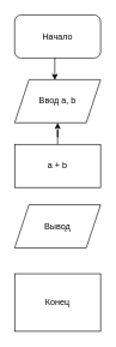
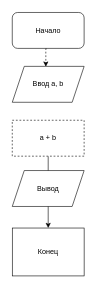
  <mxCell id="0" />
  <mxCell id="1" parent="0" />
  <mxCell id="2" value="Начало" style="rounded=1;whiteSpace=wrap;html=1;" vertex="1" parent="1"><mxGeometry x="20" y="20" width="120" height="60" as="geometry" /></mxCell>
- <mxCell id="3" value="" style="edgeStyle=orthogonalEdgeStyle;rounded=0;orthogonalLoop=1;jettySize=auto;html=1;exitX=0.475;exitY=1.009;exitDx=0;exitDy=0;exitPerimeter=0;entryX=0.467;entryY=0.009;entryDx=0;entryDy=0;entryPerimeter=0;" edge="1" parent="1" source="2" target="4"><mxGeometry relative="1" as="geometry" /></mxCell>
+ <mxCell id="3" value="" style="edgeStyle=orthogonalEdgeStyle;rounded=0;orthogonalLoop=1;jettySize=auto;html=1;exitX=0.475;exitY=1.009;exitDx=0;exitDy=0;exitPerimeter=0;entryX=0.467;entryY=0.009;entryDx=0;entryDy=0;entryPerimeter=0;dashed=1;" edge="1" parent="1" source="2" target="4"><mxGeometry relative="1" as="geometry" /></mxCell>
  <mxCell id="4" value="Ввод a, b" style="shape=parallelogram;perimeter=parallelogramPerimeter;whiteSpace=wrap;html=1;fixedSize=1;" vertex="1" parent="1"><mxGeometry x="20" y="110" width="120" height="60" as="geometry" /></mxCell>
- <mxCell id="5" value="" style="edgeStyle=orthogonalEdgeStyle;rounded=0;orthogonalLoop=1;jettySize=auto;html=1;" edge="1" parent="1" source="6" target="4"><mxGeometry relative="1" as="geometry" /></mxCell>
- <mxCell id="6" value="a + b" style="rounded=0;whiteSpace=wrap;html=1;" vertex="1" parent="1"><mxGeometry x="20" y="200" width="120" height="60" as="geometry" /></mxCell>
+ <mxCell id="5" value="" style="edgeStyle=orthogonalEdgeStyle;rounded=0;orthogonalLoop=1;jettySize=auto;html=1;" edge="1" parent="1" source="6" target="7"><mxGeometry relative="1" as="geometry" /></mxCell>
+ <mxCell id="6" value="a + b" style="rounded=0;whiteSpace=wrap;html=1;dashed=1;" vertex="1" parent="1"><mxGeometry x="20" y="200" width="120" height="60" as="geometry" /></mxCell>
  <mxCell id="7" value="Конец" style="whiteSpace=wrap;html=1;rounded=0;" vertex="1" parent="1"><mxGeometry x="20" y="380" width="120" height="80" as="geometry" /></mxCell>
  <mxCell id="8" value="Вывод" style="shape=parallelogram;perimeter=parallelogramPerimeter;whiteSpace=wrap;html=1;fixedSize=1;" vertex="1" parent="1"><mxGeometry x="20" y="284" width="120" height="60" as="geometry" /></mxCell>
